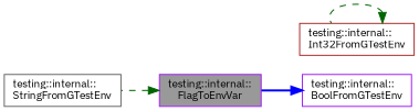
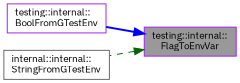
  digraph {
    fontname="IBM Plex Sans"
    rankdir=RL
    node [color=purple fillcolor=white fontname="IBM Plex Sans" fontsize=10 shape=box style=filled]
    edge [color=darkgreen dir=back fontname="IBM Plex Sans" fontsize=10 labelfontname=Helvetica labelfontsize=10 style=dashed]
    n1 [fillcolor=grey60 fontcolor=black height=0.2 label="testing::internal::\lFlagToEnvVar" width=0.4]
    n2 [height=0.2 label="testing::internal::\lBoolFromGTestEnv" width=0.4]
-   n3 [color=gray40 height=0.2 label="testing::internal::\lStringFromGTestEnv" width=0.4]
-   n4 [color=brown height=0.2 label="testing::internal::\lInt32FromGTestEnv" width=0.4]
-   n2 -> n1 [color=blue style=bold]
+   n3 [color=gray40 height=0.2 label="internal::internal::\lStringFromGTestEnv" width=0.4]
+   n1 -> n2 [color=blue style=bold]
    n1 -> n3
-   n4 -> n4
  }
